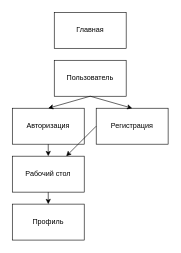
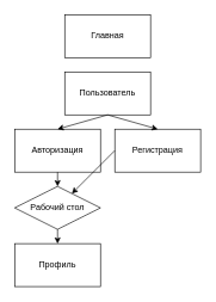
  <mxCell id="0" />
  <mxCell id="1" parent="0" />
  <mxCell id="2" value="Пользователь" style="rounded=0;whiteSpace=wrap;html=1;" vertex="1" parent="1"><mxGeometry x="90" y="100" width="120" height="60" as="geometry" /></mxCell>
  <mxCell id="3" value="Авторизация" style="rounded=0;whiteSpace=wrap;html=1;" vertex="1" parent="1"><mxGeometry x="20" y="180" width="120" height="60" as="geometry" /></mxCell>
  <mxCell id="4" value="Регистрация" style="rounded=0;whiteSpace=wrap;html=1;" vertex="1" parent="1"><mxGeometry x="160" y="180" width="120" height="60" as="geometry" /></mxCell>
  <mxCell id="5" value="" style="endArrow=classic;html=1;rounded=0;exitX=0;exitY=0.5;exitDx=0;exitDy=0;" edge="1" parent="1" source="4" target="9"><mxGeometry width="50" height="50" relative="1" as="geometry"><mxPoint x="140" y="150" as="sourcePoint" /><mxPoint x="190" y="100" as="targetPoint" /></mxGeometry></mxCell>
  <mxCell id="6" value="" style="endArrow=classic;html=1;rounded=0;exitX=0.5;exitY=1;exitDx=0;exitDy=0;entryX=0.5;entryY=0;entryDx=0;entryDy=0;" edge="1" parent="1" source="2" target="3"><mxGeometry width="50" height="50" relative="1" as="geometry"><mxPoint x="140" y="150" as="sourcePoint" /><mxPoint x="190" y="100" as="targetPoint" /><Array as="points" /></mxGeometry></mxCell>
  <mxCell id="7" value="" style="endArrow=classic;html=1;rounded=0;exitX=0.5;exitY=1;exitDx=0;exitDy=0;entryX=0.5;entryY=0;entryDx=0;entryDy=0;" edge="1" parent="1" source="2" target="4"><mxGeometry width="50" height="50" relative="1" as="geometry"><mxPoint x="140" y="150" as="sourcePoint" /><mxPoint x="190" y="100" as="targetPoint" /></mxGeometry></mxCell>
  <mxCell id="8" value="Главная" style="rounded=0;whiteSpace=wrap;html=1;" vertex="1" parent="1"><mxGeometry x="90" y="20" width="120" height="60" as="geometry" /></mxCell>
- <mxCell id="9" value="Рабочий стол" style="rounded=0;whiteSpace=wrap;html=1;" vertex="1" parent="1"><mxGeometry x="20" y="260" width="120" height="60" as="geometry" /></mxCell>
+ <mxCell id="9" value="Рабочий стол" style="rhombus;whiteSpace=wrap;html=1;" vertex="1" parent="1"><mxGeometry x="20" y="260" width="120" height="60" as="geometry" /></mxCell>
  <mxCell id="10" value="Профиль" style="rounded=0;whiteSpace=wrap;html=1;" vertex="1" parent="1"><mxGeometry x="20" y="340" width="120" height="60" as="geometry" /></mxCell>
  <mxCell id="11" value="" style="endArrow=classic;html=1;rounded=0;exitX=0.5;exitY=1;exitDx=0;exitDy=0;entryX=0.5;entryY=0;entryDx=0;entryDy=0;" edge="1" parent="1" source="3" target="9"><mxGeometry width="50" height="50" relative="1" as="geometry"><mxPoint x="140" y="150" as="sourcePoint" /><mxPoint x="190" y="100" as="targetPoint" /><Array as="points" /></mxGeometry></mxCell>
  <mxCell id="12" value="" style="endArrow=classic;html=1;rounded=0;exitX=0.5;exitY=1;exitDx=0;exitDy=0;entryX=0.5;entryY=0;entryDx=0;entryDy=0;" edge="1" parent="1" source="9" target="10"><mxGeometry width="50" height="50" relative="1" as="geometry"><mxPoint x="140" y="150" as="sourcePoint" /><mxPoint x="190" y="100" as="targetPoint" /></mxGeometry></mxCell>
